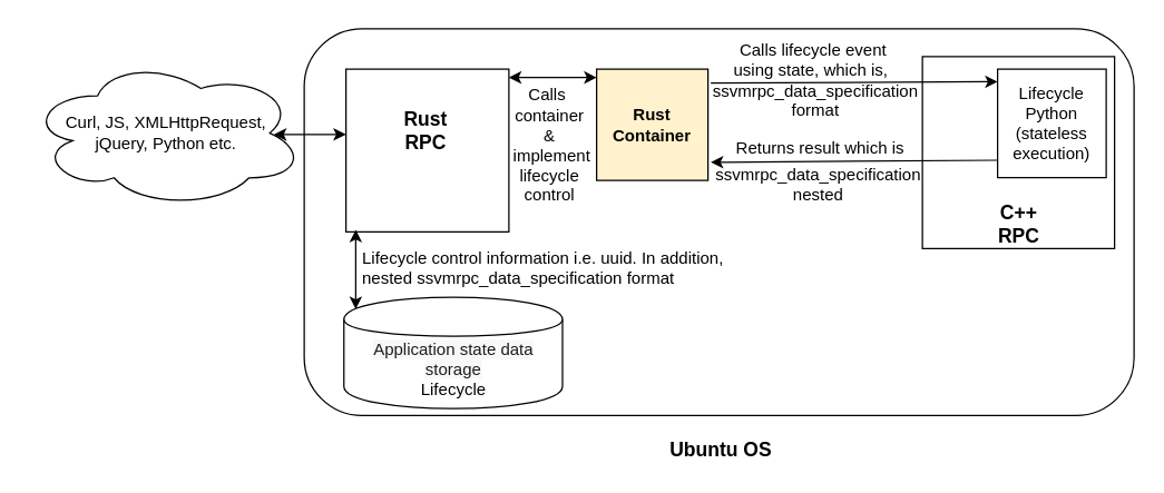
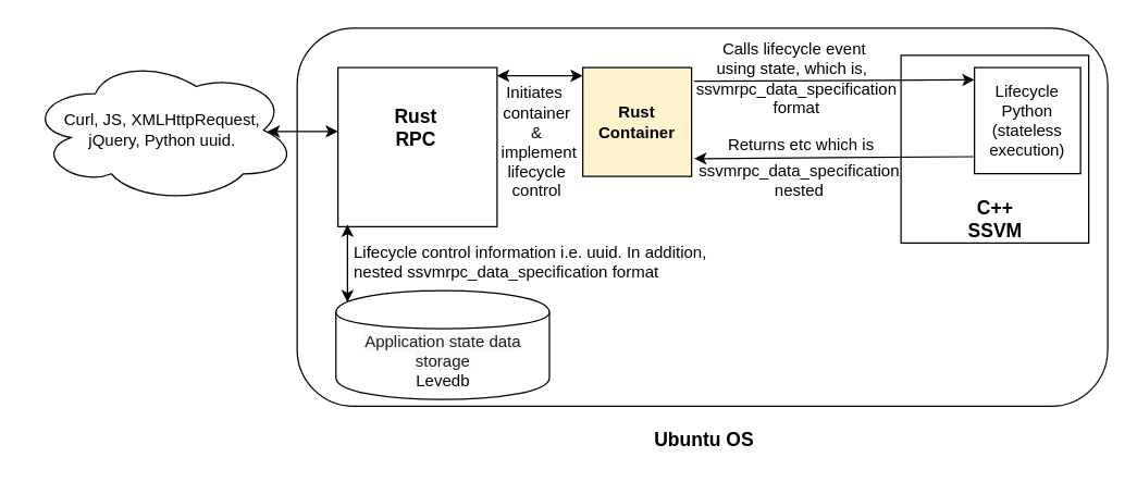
  <mxCell id="0" />
  <mxCell id="1" parent="0" />
  <mxCell id="2" value="" style="rounded=1;whiteSpace=wrap;html=1;" vertex="1" parent="1"><mxGeometry x="218" y="20" width="596" height="278" as="geometry" /></mxCell>
  <mxCell id="3" value="" style="whiteSpace=wrap;html=1;aspect=fixed;" vertex="1" parent="1"><mxGeometry x="662" y="40" width="138" height="138" as="geometry" /></mxCell>
  <mxCell id="4" value="" style="whiteSpace=wrap;html=1;aspect=fixed;" vertex="1" parent="1"><mxGeometry x="248" y="49" width="117" height="117" as="geometry" /></mxCell>
  <mxCell id="5" value="&lt;b&gt;Rust&lt;br&gt;Container&lt;/b&gt;" style="whiteSpace=wrap;html=1;aspect=fixed;fillColor=#fff2cc;" vertex="1" parent="1"><mxGeometry x="428" y="49" width="80" height="80" as="geometry" /></mxCell>
  <mxCell id="6" value="Lifecycle Python&lt;br&gt;(stateless&lt;br&gt;execution)" style="whiteSpace=wrap;html=1;aspect=fixed;" vertex="1" parent="1"><mxGeometry x="716" y="49" width="78" height="78" as="geometry" /></mxCell>
  <mxCell id="7" value="" style="endArrow=classic;html=1;entryX=0;entryY=0.5;entryDx=0;entryDy=0;exitX=1;exitY=0.5;exitDx=0;exitDy=0;" edge="1" parent="1"><mxGeometry width="50" height="50" relative="1" as="geometry"><mxPoint x="510" y="59" as="sourcePoint" /><mxPoint x="716" y="58" as="targetPoint" /></mxGeometry></mxCell>
- <mxCell id="8" value="&lt;span style=&quot;color: rgb(29 , 28 , 29) ; text-align: left ; background-color: rgb(248 , 248 , 248)&quot;&gt;Application state data storage&lt;br&gt;&lt;/span&gt;Lifecycle" style="shape=cylinder;whiteSpace=wrap;html=1;boundedLbl=1;backgroundOutline=1;" vertex="1" parent="1"><mxGeometry x="246.5" y="213" width="157" height="80" as="geometry" /></mxCell>
+ <mxCell id="8" value="&lt;span style=&quot;color: rgb(29 , 28 , 29) ; text-align: left ; background-color: rgb(248 , 248 , 248)&quot;&gt;Application state data storage&lt;br&gt;&lt;/span&gt;Levedb" style="shape=cylinder;whiteSpace=wrap;html=1;boundedLbl=1;backgroundOutline=1;" vertex="1" parent="1"><mxGeometry x="246.5" y="213" width="157" height="80" as="geometry" /></mxCell>
  <mxCell id="9" value="Lifecycle control information i.e. uuid. In addition, &lt;br&gt;nested ssvmrpc_data_specification format" style="text;html=1;align=left;verticalAlign=middle;resizable=0;points=[];;autosize=1;" vertex="1" parent="1"><mxGeometry x="258" y="177" width="270" height="30" as="geometry" /></mxCell>
  <mxCell id="10" value="" style="endArrow=classic;startArrow=classic;html=1;exitX=0.5;exitY=0;exitDx=0;exitDy=0;" edge="1" parent="1"><mxGeometry width="50" height="50" relative="1" as="geometry"><mxPoint x="255" y="221.5" as="sourcePoint" /><mxPoint x="255" y="164.5" as="targetPoint" /></mxGeometry></mxCell>
- <mxCell id="11" value="&lt;b&gt;&lt;font style=&quot;font-size: 14px&quot;&gt;C++&lt;br&gt;RPC&lt;/font&gt;&lt;/b&gt;" style="text;html=1;align=center;verticalAlign=middle;resizable=0;points=[];;autosize=1;" vertex="1" parent="1"><mxGeometry x="701" y="140" width="60" height="40" as="geometry" /></mxCell>
+ <mxCell id="11" value="&lt;b&gt;&lt;font style=&quot;font-size: 14px&quot;&gt;C++&lt;br&gt;SSVM&lt;/font&gt;&lt;/b&gt;" style="text;html=1;align=center;verticalAlign=middle;resizable=0;points=[];;autosize=1;" vertex="1" parent="1"><mxGeometry x="701" y="140" width="60" height="40" as="geometry" /></mxCell>
  <mxCell id="12" value="&lt;b&gt;&lt;font style=&quot;font-size: 14px&quot;&gt;Ubuntu OS&lt;/font&gt;&lt;/b&gt;" style="text;html=1;align=center;verticalAlign=middle;resizable=0;points=[];;autosize=1;" vertex="1" parent="1"><mxGeometry x="475" y="313" width="83" height="19" as="geometry" /></mxCell>
  <mxCell id="13" value="&lt;b style=&quot;font-size: 14px&quot;&gt;Rust&lt;br&gt;RPC&lt;/b&gt;" style="text;html=1;align=center;verticalAlign=middle;resizable=0;points=[];;autosize=1;" vertex="1" parent="1"><mxGeometry x="284" y="75.5" width="41" height="34" as="geometry" /></mxCell>
  <mxCell id="14" value="Calls lifecycle event&amp;nbsp;&lt;br&gt;using state, which is,&amp;nbsp;&amp;nbsp;&lt;br&gt;ssvmrpc_data_specification&lt;br&gt;format" style="text;html=1;align=center;verticalAlign=middle;resizable=0;points=[];;autosize=1;" vertex="1" parent="1"><mxGeometry x="504.5" y="27" width="160" height="60" as="geometry" /></mxCell>
- <mxCell id="15" value="Curl, JS, XMLHttpRequest,&lt;br&gt;jQuery, Python etc.&lt;span style=&quot;color: rgb(221 , 74 , 104) ; background-color: transparent ; font-family: &amp;#34;consolas&amp;#34; , &amp;#34;monaco&amp;#34; , &amp;#34;andale mono&amp;#34; , &amp;#34;ubuntu mono&amp;#34; , monospace ; font-size: 1em ; font-weight: inherit ; white-space: inherit ; word-spacing: normal ; letter-spacing: -0.044px ; text-align: left&quot;&gt;&lt;br&gt;&lt;/span&gt;" style="ellipse;shape=cloud;whiteSpace=wrap;html=1;" vertex="1" parent="1"><mxGeometry x="20" y="41.5" width="198" height="107" as="geometry" /></mxCell>
+ <mxCell id="15" value="Curl, JS, XMLHttpRequest,&lt;br&gt;jQuery, Python uuid.&lt;span style=&quot;color: rgb(221 , 74 , 104) ; background-color: transparent ; font-family: &amp;#34;consolas&amp;#34; , &amp;#34;monaco&amp;#34; , &amp;#34;andale mono&amp;#34; , &amp;#34;ubuntu mono&amp;#34; , monospace ; font-size: 1em ; font-weight: inherit ; white-space: inherit ; word-spacing: normal ; letter-spacing: -0.044px ; text-align: left&quot;&gt;&lt;br&gt;&lt;/span&gt;" style="ellipse;shape=cloud;whiteSpace=wrap;html=1;" vertex="1" parent="1"><mxGeometry x="20" y="41.5" width="198" height="107" as="geometry" /></mxCell>
  <mxCell id="16" value="" style="endArrow=classic;startArrow=classic;html=1;exitX=0.875;exitY=0.5;exitDx=0;exitDy=0;exitPerimeter=0;entryX=-0.009;entryY=0.393;entryDx=0;entryDy=0;entryPerimeter=0;" edge="1" parent="1"><mxGeometry width="50" height="50" relative="1" as="geometry"><mxPoint x="196.25" y="96" as="sourcePoint" /><mxPoint x="247.947" y="95.981" as="targetPoint" /></mxGeometry></mxCell>
- <mxCell id="17" value="Returns result which is&amp;nbsp;" style="text;html=1;align=center;verticalAlign=middle;resizable=0;points=[];;autosize=1;" vertex="1" parent="1"><mxGeometry x="520" y="96" width="140" height="20" as="geometry" /></mxCell>
+ <mxCell id="17" value="Returns etc which is&amp;nbsp;" style="text;html=1;align=center;verticalAlign=middle;resizable=0;points=[];;autosize=1;" vertex="1" parent="1"><mxGeometry x="520" y="96" width="140" height="20" as="geometry" /></mxCell>
  <mxCell id="18" value="ssvmrpc_data_specification&lt;br&gt;nested" style="text;html=1;align=center;verticalAlign=middle;resizable=0;points=[];;autosize=1;" vertex="1" parent="1"><mxGeometry x="507" y="117" width="160" height="30" as="geometry" /></mxCell>
  <mxCell id="19" value="" style="endArrow=classic;html=1;entryX=1;entryY=0.75;entryDx=0;entryDy=0;exitX=0;exitY=0.75;exitDx=0;exitDy=0;" edge="1" parent="1"><mxGeometry width="50" height="50" relative="1" as="geometry"><mxPoint x="716" y="114.5" as="sourcePoint" /><mxPoint x="510" y="116" as="targetPoint" /></mxGeometry></mxCell>
  <mxCell id="20" value="" style="endArrow=classic;startArrow=classic;html=1;entryX=0;entryY=0.075;entryDx=0;entryDy=0;entryPerimeter=0;" edge="1" parent="1" target="5"><mxGeometry width="50" height="50" relative="1" as="geometry"><mxPoint x="365" y="55" as="sourcePoint" /><mxPoint x="435.04" y="129" as="targetPoint" /></mxGeometry></mxCell>
- <mxCell id="21" value="Calls&amp;nbsp;&lt;br&gt;container&lt;br&gt;&amp;amp;&lt;br&gt;&amp;nbsp;implement&lt;br&gt;lifecycle&lt;br&gt;control" style="text;html=1;align=center;verticalAlign=middle;resizable=0;points=[];;autosize=1;" vertex="1" parent="1"><mxGeometry x="359" y="58.5" width="70" height="90" as="geometry" /></mxCell>
+ <mxCell id="21" value="Initiates&amp;nbsp;&lt;br&gt;container&lt;br&gt;&amp;amp;&lt;br&gt;&amp;nbsp;implement&lt;br&gt;lifecycle&lt;br&gt;control" style="text;html=1;align=center;verticalAlign=middle;resizable=0;points=[];;autosize=1;" vertex="1" parent="1"><mxGeometry x="359" y="58.5" width="70" height="90" as="geometry" /></mxCell>
